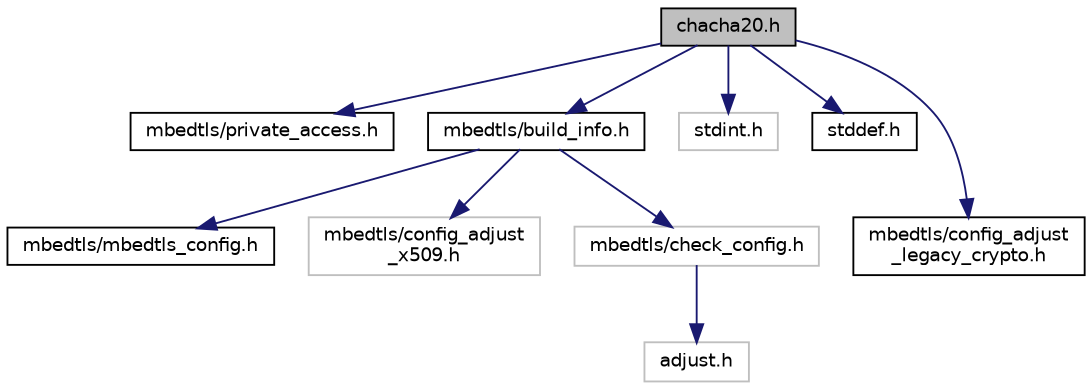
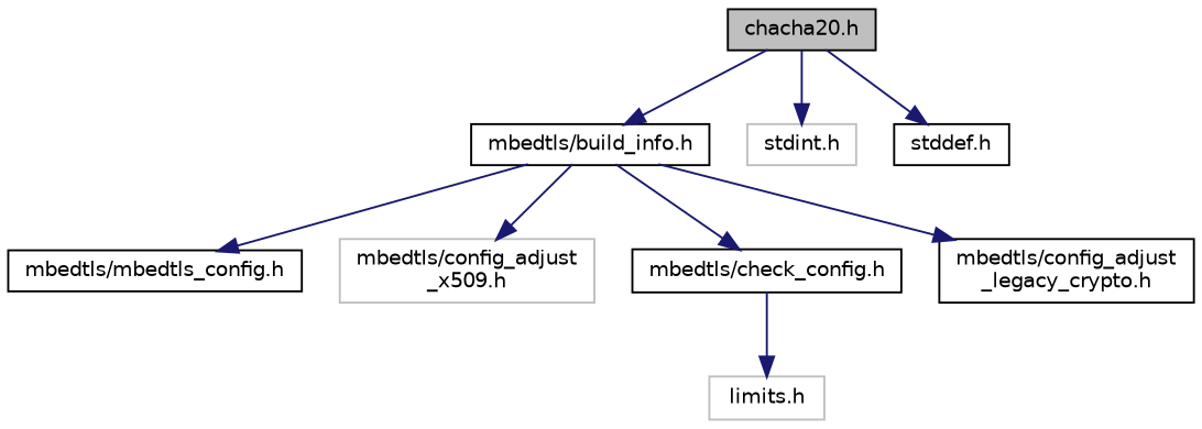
  digraph {
    node [color=black fillcolor=white fontname=Helvetica fontsize=10 shape=record style=filled]
    edge [color=midnightblue fontname=Helvetica fontsize=10 labelfontname=Helvetica labelfontsize=10 style=solid]
    n1 [fillcolor=grey75 fontcolor=black height=0.2 label="chacha20.h" width=0.4]
-   n2 [height=0.2 label="mbedtls/private_access.h" width=0.4]
    n3 [height=0.2 label="mbedtls/build_info.h" width=0.4]
    n4 [color=grey75 height=0.2 label="stdint.h" width=0.4]
    n5 [height=0.2 label="stddef.h" width=0.4]
    n6 [height=0.2 label="mbedtls/mbedtls_config.h" width=0.4]
    n7 [height=0.2 label="mbedtls/config_adjust\l_legacy_crypto.h" width=0.4]
    n8 [color=grey75 height=0.2 label="mbedtls/config_adjust\l_x509.h" width=0.4]
-   n9 [color=grey75 height=0.2 label="mbedtls/check_config.h" width=0.4]
-   n10 [color=grey75 height=0.2 label="adjust.h" width=0.4]
-   n1 -> n2
+   n9 [height=0.2 label="mbedtls/check_config.h" width=0.4]
+   n10 [color=grey75 height=0.2 label="limits.h" width=0.4]
    n1 -> n3
    n1 -> n4
    n1 -> n5
    n3 -> n6
-   n1 -> n7
+   n3 -> n7
    n3 -> n8
    n3 -> n9
    n9 -> n10
  }
